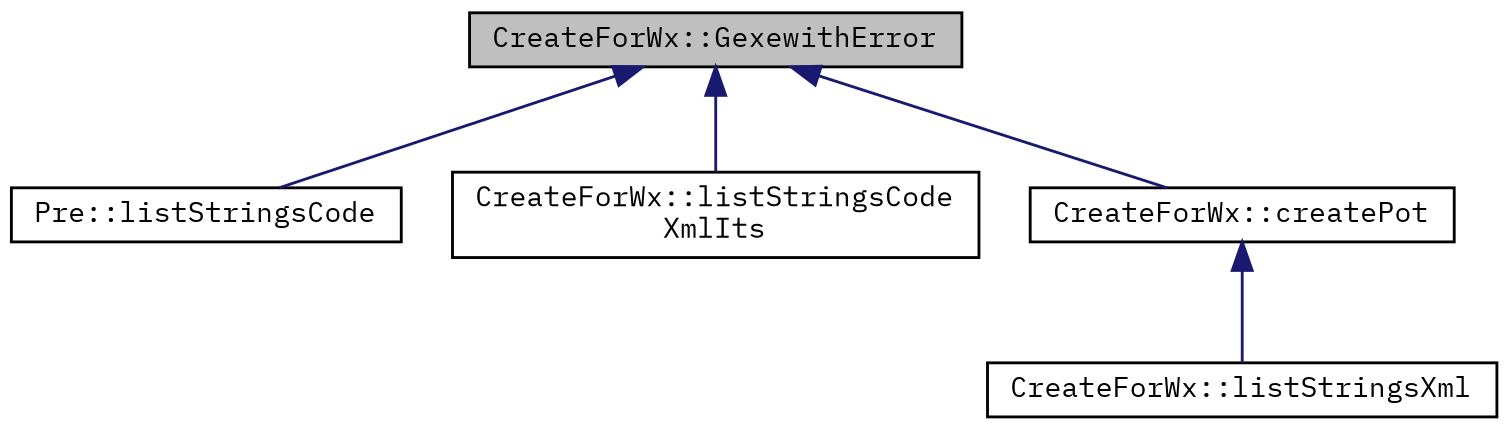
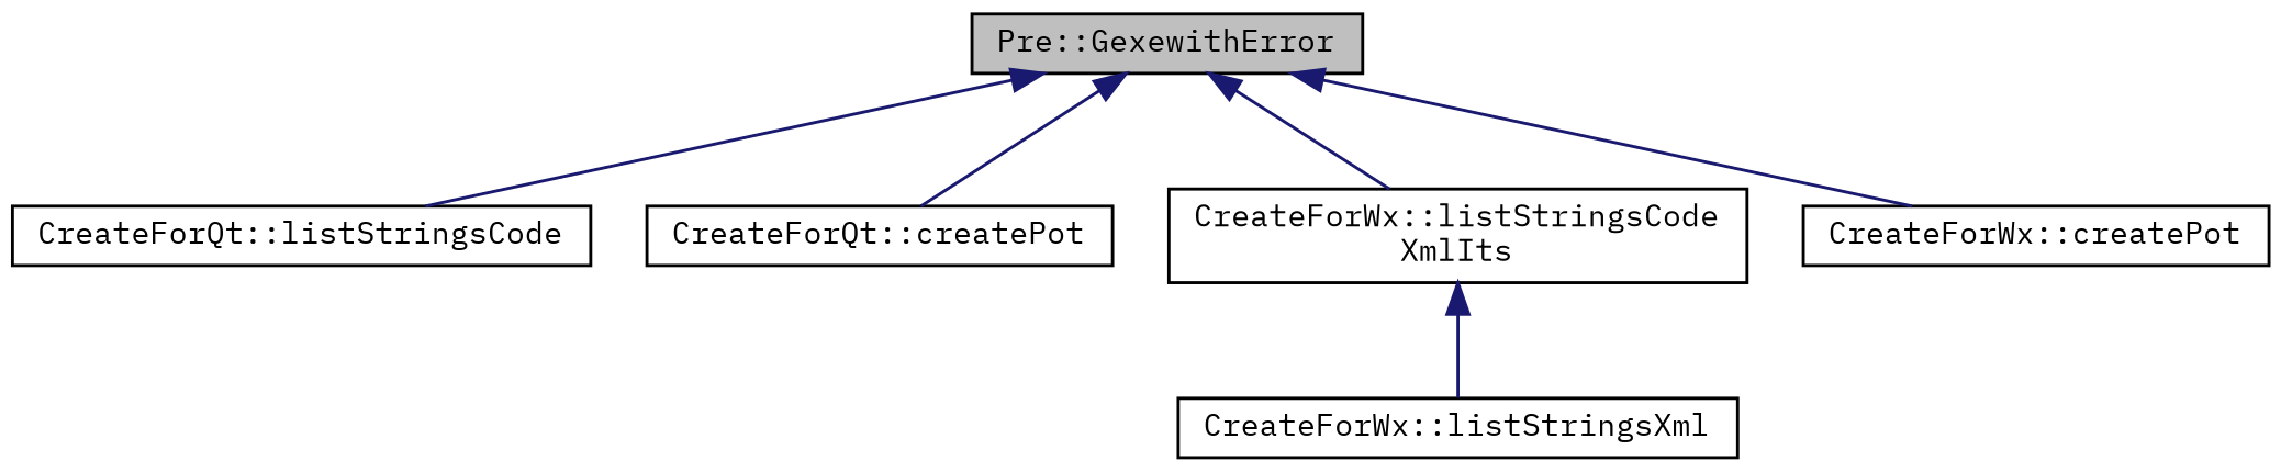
  digraph {
    fontname="IBM Plex Mono"
    rankdir=TB
    node [color=black fillcolor=white fontname="IBM Plex Mono" fontsize=10 shape=record style=filled]
    edge [color=midnightblue dir=back fontname="IBM Plex Mono" fontsize=10 labelfontname=Helvetica labelfontsize=10 style=solid]
-   n1 [fillcolor=grey75 fontcolor=black height=0.2 label="CreateForWx::GexewithError" width=0.4]
-   n2 [height=0.2 label="Pre::listStringsCode" width=0.4]
+   n1 [fillcolor=grey75 fontcolor=black height=0.2 label="Pre::GexewithError" width=0.4]
+   n2 [height=0.2 label="CreateForQt::listStringsCode" width=0.4]
+   n3 [height=0.2 label="CreateForQt::createPot" width=0.4]
    n4 [height=0.2 label="CreateForWx::listStringsCode\lXmlIts" width=0.4]
    n5 [height=0.2 label="CreateForWx::createPot" width=0.4]
    n6 [height=0.2 label="CreateForWx::listStringsXml" width=0.4]
    n1 -> n2
+   n1 -> n3
    n1 -> n4
    n1 -> n5
-   n5 -> n6
+   n4 -> n6
  }
